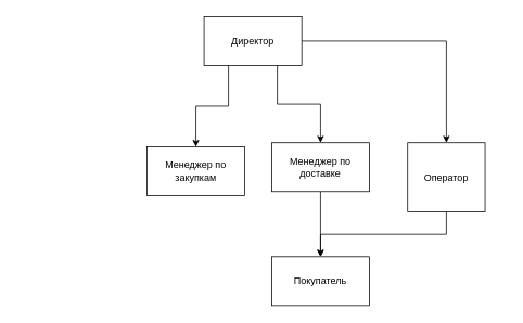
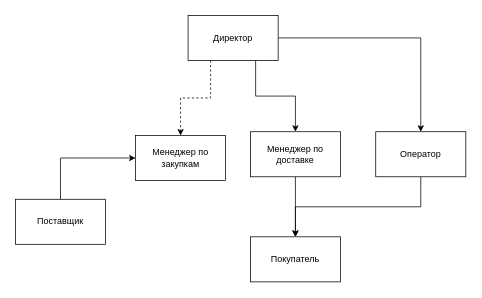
  <mxCell id="0" />
  <mxCell id="1" parent="0" />
- <mxCell id="2" style="edgeStyle=orthogonalEdgeStyle;rounded=0;orthogonalLoop=1;jettySize=auto;html=1;exitX=0.25;exitY=1;exitDx=0;exitDy=0;entryX=0.5;entryY=0;entryDx=0;entryDy=0;" edge="1" parent="1" source="5" target="9"><mxGeometry relative="1" as="geometry" /></mxCell>
+ <mxCell id="2" style="edgeStyle=orthogonalEdgeStyle;rounded=0;orthogonalLoop=1;jettySize=auto;html=1;exitX=0.25;exitY=1;exitDx=0;exitDy=0;entryX=0.5;entryY=0;entryDx=0;entryDy=0;dashed=1;" edge="1" parent="1" source="5" target="9"><mxGeometry relative="1" as="geometry" /></mxCell>
  <mxCell id="3" style="edgeStyle=orthogonalEdgeStyle;rounded=0;orthogonalLoop=1;jettySize=auto;html=1;exitX=0.75;exitY=1;exitDx=0;exitDy=0;entryX=0.5;entryY=0;entryDx=0;entryDy=0;" edge="1" parent="1" source="5" target="11"><mxGeometry relative="1" as="geometry" /></mxCell>
  <mxCell id="4" style="edgeStyle=orthogonalEdgeStyle;rounded=0;orthogonalLoop=1;jettySize=auto;html=1;exitX=1;exitY=0.5;exitDx=0;exitDy=0;entryX=0.5;entryY=0;entryDx=0;entryDy=0;" edge="1" parent="1" source="5" target="7"><mxGeometry relative="1" as="geometry" /></mxCell>
  <mxCell id="5" value="Директор" style="rounded=0;whiteSpace=wrap;html=1;" vertex="1" parent="1"><mxGeometry x="250" y="20" width="120" height="60" as="geometry" /></mxCell>
  <mxCell id="6" style="edgeStyle=orthogonalEdgeStyle;rounded=0;orthogonalLoop=1;jettySize=auto;html=1;exitX=0.5;exitY=1;exitDx=0;exitDy=0;entryX=0.5;entryY=0;entryDx=0;entryDy=0;" edge="1" parent="1" source="7" target="8"><mxGeometry relative="1" as="geometry" /></mxCell>
- <mxCell id="7" value="Оператор" style="rounded=0;whiteSpace=wrap;html=1;" vertex="1" parent="1"><mxGeometry x="500" y="175" width="95" height="85" as="geometry" /></mxCell>
+ <mxCell id="7" value="Оператор" style="rounded=0;whiteSpace=wrap;html=1;" vertex="1" parent="1"><mxGeometry x="500" y="175" width="120" height="60" as="geometry" /></mxCell>
  <mxCell id="8" value="Покупатель" style="rounded=0;whiteSpace=wrap;html=1;" vertex="1" parent="1"><mxGeometry x="333" y="315" width="120" height="60" as="geometry" /></mxCell>
  <mxCell id="9" value="Менеджер по закупкам" style="rounded=0;whiteSpace=wrap;html=1;" vertex="1" parent="1"><mxGeometry x="180" y="180" width="120" height="60" as="geometry" /></mxCell>
  <mxCell id="10" style="edgeStyle=orthogonalEdgeStyle;rounded=0;orthogonalLoop=1;jettySize=auto;html=1;exitX=0.5;exitY=1;exitDx=0;exitDy=0;entryX=0.5;entryY=0;entryDx=0;entryDy=0;" edge="1" parent="1" source="11" target="8"><mxGeometry relative="1" as="geometry" /></mxCell>
  <mxCell id="11" value="Менеджер по доставке" style="rounded=0;whiteSpace=wrap;html=1;" vertex="1" parent="1"><mxGeometry x="333" y="175" width="120" height="60" as="geometry" /></mxCell>
+ <mxCell id="12" style="edgeStyle=orthogonalEdgeStyle;rounded=0;orthogonalLoop=1;jettySize=auto;html=1;exitX=0.5;exitY=0;exitDx=0;exitDy=0;entryX=0;entryY=0.5;entryDx=0;entryDy=0;" edge="1" parent="1" source="13" target="9"><mxGeometry relative="1" as="geometry" /></mxCell>
+ <mxCell id="13" value="Поставщик" style="rounded=0;whiteSpace=wrap;html=1;" vertex="1" parent="1"><mxGeometry x="20" y="265" width="120" height="60" as="geometry" /></mxCell>
